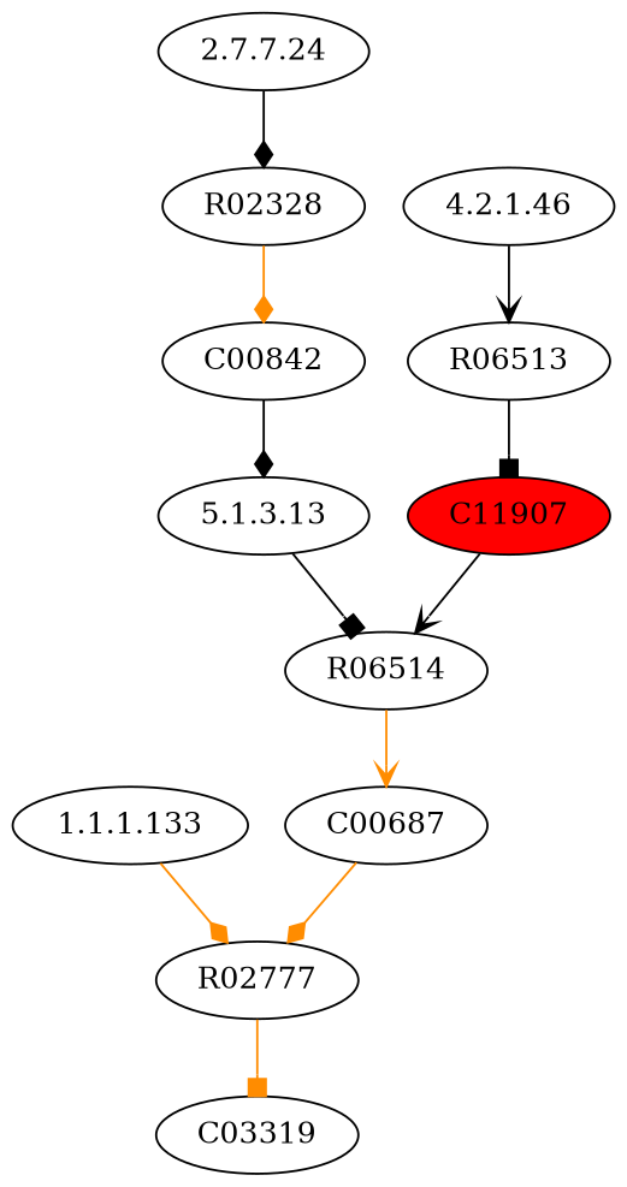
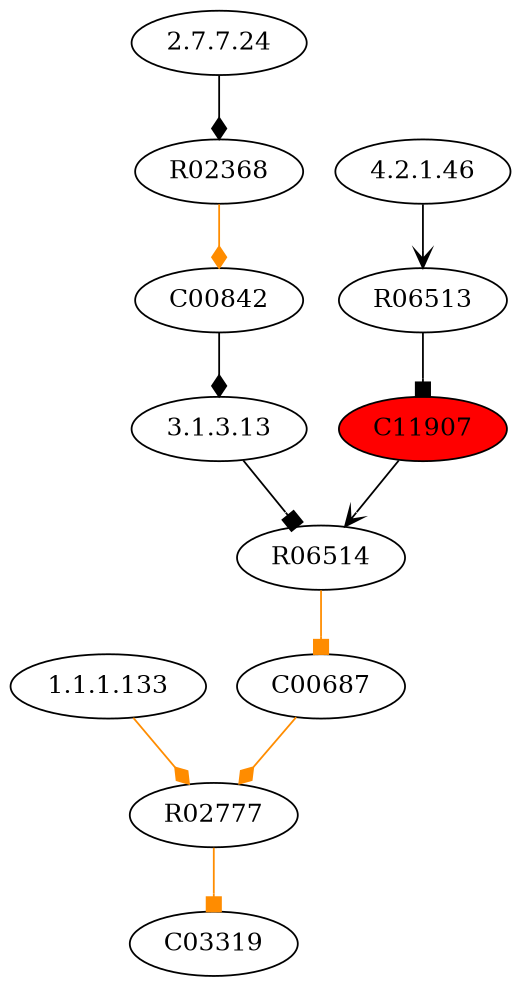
  digraph {
    node [type=R]
    edge [arrowhead=diamond color=black]
    R06514
-   "5.1.3.13" [type=E]
+   "5.1.3.13" [type=E label="3.1.3.13"]
    n3 [label=C00687 type=C]
-   R02328
+   R02328 [label=R02368]
    "2.7.7.24" [type=E]
    C00842 [type=C]
    R02777
    "1.1.1.133" [type=E]
    C03319 [type=C]
    R06513
    "4.2.1.46" [type=E]
    C11907 [fillcolor=red style=filled type=C]
-   R06514 -> n3 [arrowhead=vee color=darkorange]
+   R06514 -> n3 [arrowhead=box color=darkorange]
    "5.1.3.13" -> R06514 [arrowhead=box]
    n3 -> R02777 [color=darkorange]
    R02328 -> C00842 [color=darkorange]
    "2.7.7.24" -> R02328
    C00842 -> "5.1.3.13"
    R02777 -> C03319 [arrowhead=box color=darkorange]
    "1.1.1.133" -> R02777 [color=darkorange]
    R06513 -> C11907 [arrowhead=box]
    "4.2.1.46" -> R06513 [arrowhead=vee]
    C11907 -> R06514 [arrowhead=vee]
  }
